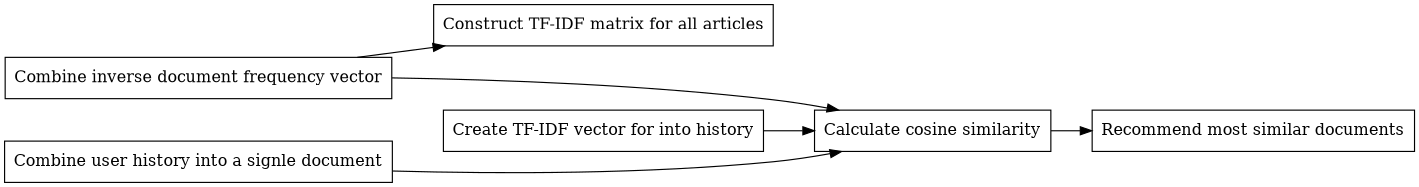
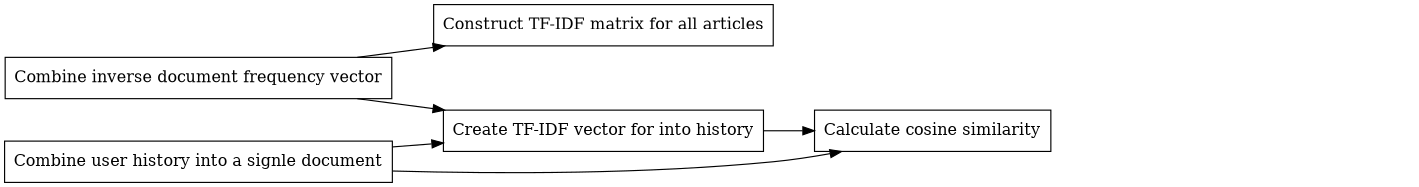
  digraph {
    rankdir=LR
    node [shape=box]
    n1 [label="Combine inverse document frequency vector"]
    n2 [label="Construct TF-IDF matrix for all articles"]
    n3 [label="Create TF-IDF vector for into history"]
    n4 [label="Calculate cosine similarity"]
-   n5 [label="Recommend most similar documents"]
    n6 [label="Combine user history into a signle document"]
    n1 -> n2
-   n1 -> n4
+   n1 -> n3
    n3 -> n4
-   n4 -> n5
+   n6 -> n3
    n6 -> n4
  }
